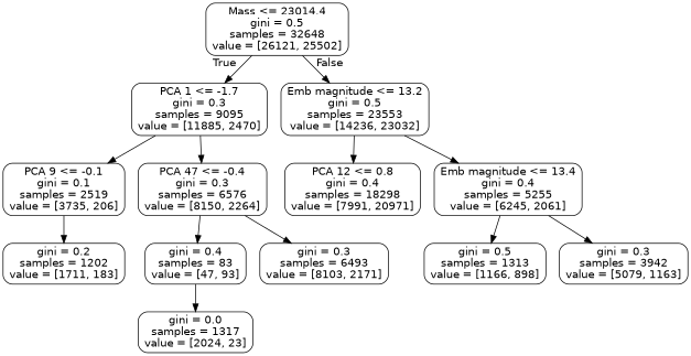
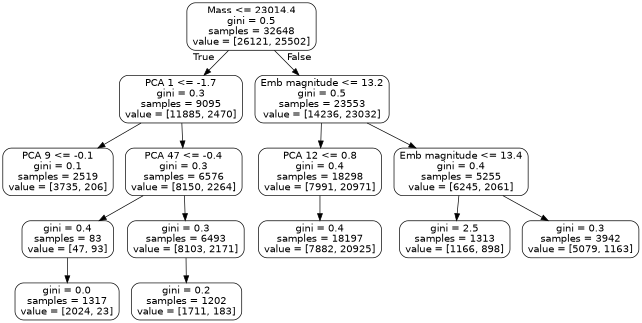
  digraph {
    node [color=black fontname=helvetica shape=box style=rounded]
    edge [fontname=helvetica]
    n1 [label="Mass <= 23014.4\ngini = 0.5\nsamples = 32648\nvalue = [26121, 25502]"]
    n2 [label="PCA 1 <= -1.7\ngini = 0.3\nsamples = 9095\nvalue = [11885, 2470]"]
    n3 [label="Emb magnitude <= 13.2\ngini = 0.5\nsamples = 23553\nvalue = [14236, 23032]"]
    n4 [label="PCA 9 <= -0.1\ngini = 0.1\nsamples = 2519\nvalue = [3735, 206]"]
    n5 [label="PCA 47 <= -0.4\ngini = 0.3\nsamples = 6576\nvalue = [8150, 2264]"]
    n6 [label="PCA 12 <= 0.8\ngini = 0.4\nsamples = 18298\nvalue = [7991, 20971]"]
    n7 [label="Emb magnitude <= 13.4\ngini = 0.4\nsamples = 5255\nvalue = [6245, 2061]"]
    n8 [label="gini = 0.2\nsamples = 1202\nvalue = [1711, 183]"]
    n9 [label="gini = 0.4\nsamples = 83\nvalue = [47, 93]"]
    n10 [label="gini = 0.3\nsamples = 6493\nvalue = [8103, 2171]"]
    n11 [label="gini = 0.0\nsamples = 1317\nvalue = [2024, 23]"]
-   n13 [label="gini = 0.5\nsamples = 1313\nvalue = [1166, 898]"]
+   n12 [label="gini = 0.4\nsamples = 18197\nvalue = [7882, 20925]"]
+   n13 [label="gini = 2.5\nsamples = 1313\nvalue = [1166, 898]"]
    n14 [label="gini = 0.3\nsamples = 3942\nvalue = [5079, 1163]"]
    n1 -> n2 [headlabel=True labelangle=45 labeldistance=2.5]
    n1 -> n3 [headlabel=False labelangle=-45 labeldistance=2.5]
    n2 -> n4
    n2 -> n5
    n3 -> n6
    n3 -> n7
-   n4 -> n8
+   n10 -> n8
    n5 -> n9
    n5 -> n10
+   n6 -> n12
    n7 -> n13
    n7 -> n14
    n9 -> n11
  }
